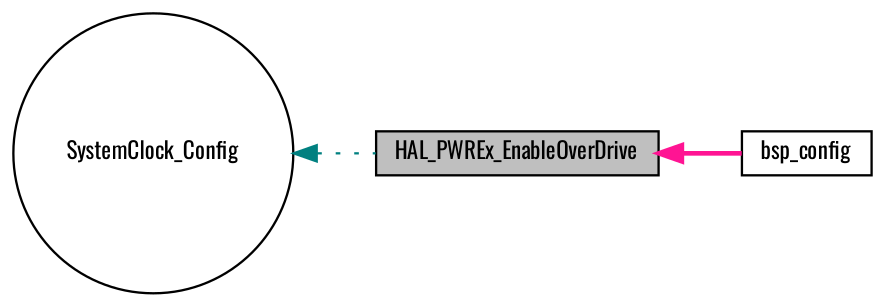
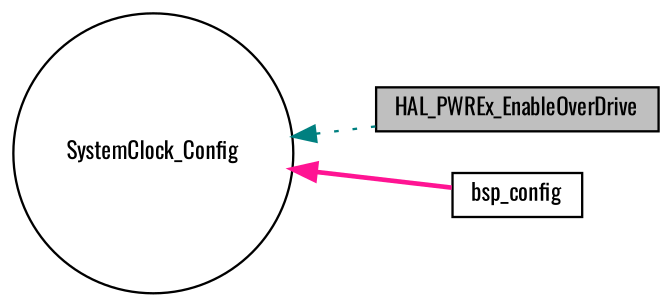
  digraph {
    fontname=Oswald
    rankdir=LR
    node [color=black fillcolor=white fontname=Oswald fontsize=10 shape=box style=filled]
    edge [dir=back fontname=Oswald fontsize=10 labelfontname=Helvetica labelfontsize=10]
    n1 [fillcolor=grey75 fontcolor=black height=0.2 label=HAL_PWREx_EnableOverDrive width=0.4]
    n2 [height=0.2 label=SystemClock_Config shape=circle width=0.4]
    n3 [height=0.2 label=bsp_config width=0.4]
    n2 -> n1 [color=teal style=dotted]
-   n1 -> n3 [color=deeppink style=bold]
+   n2 -> n3 [color=deeppink style=bold]
  }
